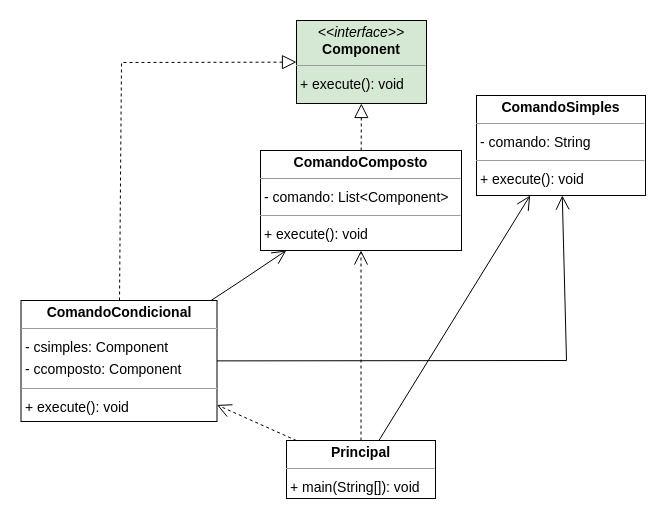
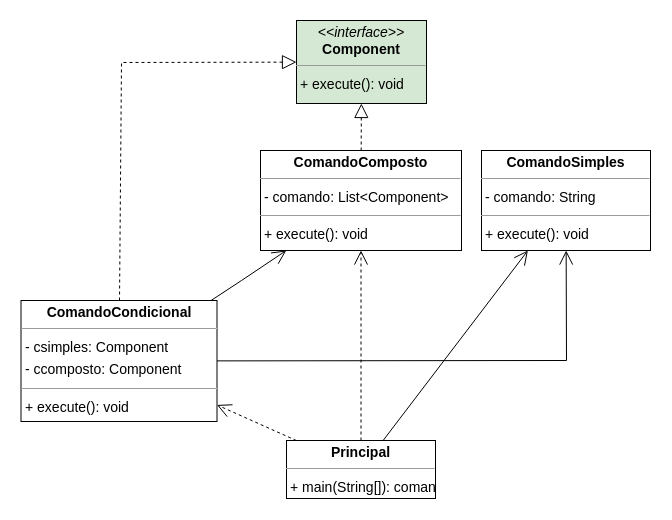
  <mxCell id="0" />
  <mxCell id="1" parent="0" />
  <mxCell id="2" value="&lt;p style=&quot;margin:0px;margin-top:4px;text-align:center;&quot;&gt;&lt;b&gt;ComandoComposto&lt;/b&gt;&lt;/p&gt;&lt;hr size=&quot;1&quot;/&gt;&lt;p style=&quot;margin:0 0 0 4px;line-height:1.6;&quot;&gt;- comando: List&amp;lt;Component&amp;gt;&lt;/p&gt;&lt;hr size=&quot;1&quot;/&gt;&lt;p style=&quot;margin:0 0 0 4px;line-height:1.6;&quot;&gt;+ execute(): void&lt;/p&gt;" style="verticalAlign=top;align=left;overflow=fill;fontSize=14;fontFamily=Helvetica;html=1;rounded=0;shadow=0;comic=0;labelBackgroundColor=none;strokeWidth=1;" parent="1" vertex="1"><mxGeometry x="260" y="150" width="201" height="100" as="geometry" /></mxCell>
  <mxCell id="3" value="&lt;p style=&quot;margin:0px;margin-top:4px;text-align:center;&quot;&gt;&lt;b&gt;ComandoCondicional&lt;/b&gt;&lt;/p&gt;&lt;hr size=&quot;1&quot;/&gt;&lt;p style=&quot;margin:0 0 0 4px;line-height:1.6;&quot;&gt;- csimples: Component&lt;br/&gt;- ccomposto: Component&lt;/p&gt;&lt;hr size=&quot;1&quot;/&gt;&lt;p style=&quot;margin:0 0 0 4px;line-height:1.6;&quot;&gt;+ execute(): void&lt;/p&gt;" style="verticalAlign=top;align=left;overflow=fill;fontSize=14;fontFamily=Helvetica;html=1;rounded=0;shadow=0;comic=0;labelBackgroundColor=none;strokeWidth=1;" parent="1" vertex="1"><mxGeometry x="20.5" y="300" width="196" height="121" as="geometry" /></mxCell>
- <mxCell id="4" value="&lt;p style=&quot;margin:0px;margin-top:4px;text-align:center;&quot;&gt;&lt;b&gt;ComandoSimples&lt;/b&gt;&lt;/p&gt;&lt;hr size=&quot;1&quot;/&gt;&lt;p style=&quot;margin:0 0 0 4px;line-height:1.6;&quot;&gt;- comando: String&lt;/p&gt;&lt;hr size=&quot;1&quot;/&gt;&lt;p style=&quot;margin:0 0 0 4px;line-height:1.6;&quot;&gt;+ execute(): void&lt;/p&gt;" style="verticalAlign=top;align=left;overflow=fill;fontSize=14;fontFamily=Helvetica;html=1;rounded=0;shadow=0;comic=0;labelBackgroundColor=none;strokeWidth=1;" parent="1" vertex="1"><mxGeometry x="476" y="95" width="169" height="100" as="geometry" /></mxCell>
+ <mxCell id="4" value="&lt;p style=&quot;margin:0px;margin-top:4px;text-align:center;&quot;&gt;&lt;b&gt;ComandoSimples&lt;/b&gt;&lt;/p&gt;&lt;hr size=&quot;1&quot;/&gt;&lt;p style=&quot;margin:0 0 0 4px;line-height:1.6;&quot;&gt;- comando: String&lt;/p&gt;&lt;hr size=&quot;1&quot;/&gt;&lt;p style=&quot;margin:0 0 0 4px;line-height:1.6;&quot;&gt;+ execute(): void&lt;/p&gt;" style="verticalAlign=top;align=left;overflow=fill;fontSize=14;fontFamily=Helvetica;html=1;rounded=0;shadow=0;comic=0;labelBackgroundColor=none;strokeWidth=1;" parent="1" vertex="1"><mxGeometry x="481" y="150" width="169" height="100" as="geometry" /></mxCell>
  <mxCell id="5" value="&lt;p style=&quot;margin:0px;margin-top:4px;text-align:center;&quot;&gt;&lt;i&gt;&amp;lt;&amp;lt;interface&amp;gt;&amp;gt;&lt;/i&gt;&lt;br/&gt;&lt;b&gt;Component&lt;/b&gt;&lt;/p&gt;&lt;hr size=&quot;1&quot;/&gt;&lt;p style=&quot;margin:0 0 0 4px;line-height:1.6;&quot;&gt;+ execute(): void&lt;/p&gt;" style="verticalAlign=top;align=left;overflow=fill;fontSize=14;fontFamily=Helvetica;html=1;rounded=0;shadow=0;comic=0;labelBackgroundColor=none;strokeWidth=1;fillColor=#d5e8d4;" parent="1" vertex="1"><mxGeometry x="296" y="20" width="130" height="83" as="geometry" /></mxCell>
- <mxCell id="6" value="&lt;p style=&quot;margin:0px;margin-top:4px;text-align:center;&quot;&gt;&lt;b&gt;Principal&lt;/b&gt;&lt;/p&gt;&lt;hr size=&quot;1&quot;/&gt;&lt;p style=&quot;margin:0 0 0 4px;line-height:1.6;&quot;&gt;+ main(String[]): void&lt;/p&gt;" style="verticalAlign=top;align=left;overflow=fill;fontSize=14;fontFamily=Helvetica;html=1;rounded=0;shadow=0;comic=0;labelBackgroundColor=none;strokeWidth=1;" parent="1" vertex="1"><mxGeometry x="286" y="440" width="149" height="58" as="geometry" /></mxCell>
+ <mxCell id="6" value="&lt;p style=&quot;margin:0px;margin-top:4px;text-align:center;&quot;&gt;&lt;b&gt;Principal&lt;/b&gt;&lt;/p&gt;&lt;hr size=&quot;1&quot;/&gt;&lt;p style=&quot;margin:0 0 0 4px;line-height:1.6;&quot;&gt;+ main(String[]): comando&lt;/p&gt;" style="verticalAlign=top;align=left;overflow=fill;fontSize=14;fontFamily=Helvetica;html=1;rounded=0;shadow=0;comic=0;labelBackgroundColor=none;strokeWidth=1;" parent="1" vertex="1"><mxGeometry x="286" y="440" width="149" height="58" as="geometry" /></mxCell>
  <mxCell id="7" value="" style="endArrow=open;endFill=1;endSize=12;html=1;rounded=0;" edge="1" parent="1" source="3" target="2"><mxGeometry width="160" relative="1" as="geometry"><mxPoint x="381" y="350" as="sourcePoint" /><mxPoint x="541" y="350" as="targetPoint" /><Array as="points"><mxPoint x="241" y="280" /></Array></mxGeometry></mxCell>
  <mxCell id="8" value="" style="endArrow=block;dashed=1;endFill=0;endSize=12;html=1;rounded=0;" edge="1" parent="1" source="3" target="5"><mxGeometry width="160" relative="1" as="geometry"><mxPoint x="381" y="350" as="sourcePoint" /><mxPoint x="541" y="350" as="targetPoint" /><Array as="points"><mxPoint x="121" y="62" /></Array></mxGeometry></mxCell>
  <mxCell id="9" value="" style="endArrow=block;dashed=1;endFill=0;endSize=12;html=1;rounded=0;" edge="1" parent="1" source="2" target="5"><mxGeometry width="160" relative="1" as="geometry"><mxPoint x="381" y="350" as="sourcePoint" /><mxPoint x="541" y="350" as="targetPoint" /></mxGeometry></mxCell>
  <mxCell id="10" value="" style="endArrow=open;endFill=1;endSize=12;html=1;rounded=0;" edge="1" parent="1" source="3" target="4"><mxGeometry width="160" relative="1" as="geometry"><mxPoint x="381" y="350" as="sourcePoint" /><mxPoint x="541" y="350" as="targetPoint" /><Array as="points"><mxPoint x="566" y="360" /></Array></mxGeometry></mxCell>
  <mxCell id="11" value="Use" style="endArrow=open;endSize=12;dashed=1;html=1;rounded=0;textOpacity=0;" edge="1" parent="1" source="6" target="3"><mxGeometry width="160" relative="1" as="geometry"><mxPoint x="381" y="350" as="sourcePoint" /><mxPoint x="541" y="350" as="targetPoint" /></mxGeometry></mxCell>
  <mxCell id="12" value="Use" style="endArrow=open;endSize=12;dashed=1;html=1;rounded=0;textOpacity=0;" edge="1" parent="1" source="6" target="2"><mxGeometry width="160" relative="1" as="geometry"><mxPoint x="381" y="350" as="sourcePoint" /><mxPoint x="541" y="350" as="targetPoint" /></mxGeometry></mxCell>
  <mxCell id="13" value="Use" style="endArrow=open;endSize=12;dashed=0;html=1;rounded=0;fontSize=11;textOpacity=0;" edge="1" parent="1" source="6" target="4"><mxGeometry width="160" relative="1" as="geometry"><mxPoint x="121" y="400" as="sourcePoint" /><mxPoint x="281" y="400" as="targetPoint" /></mxGeometry></mxCell>
